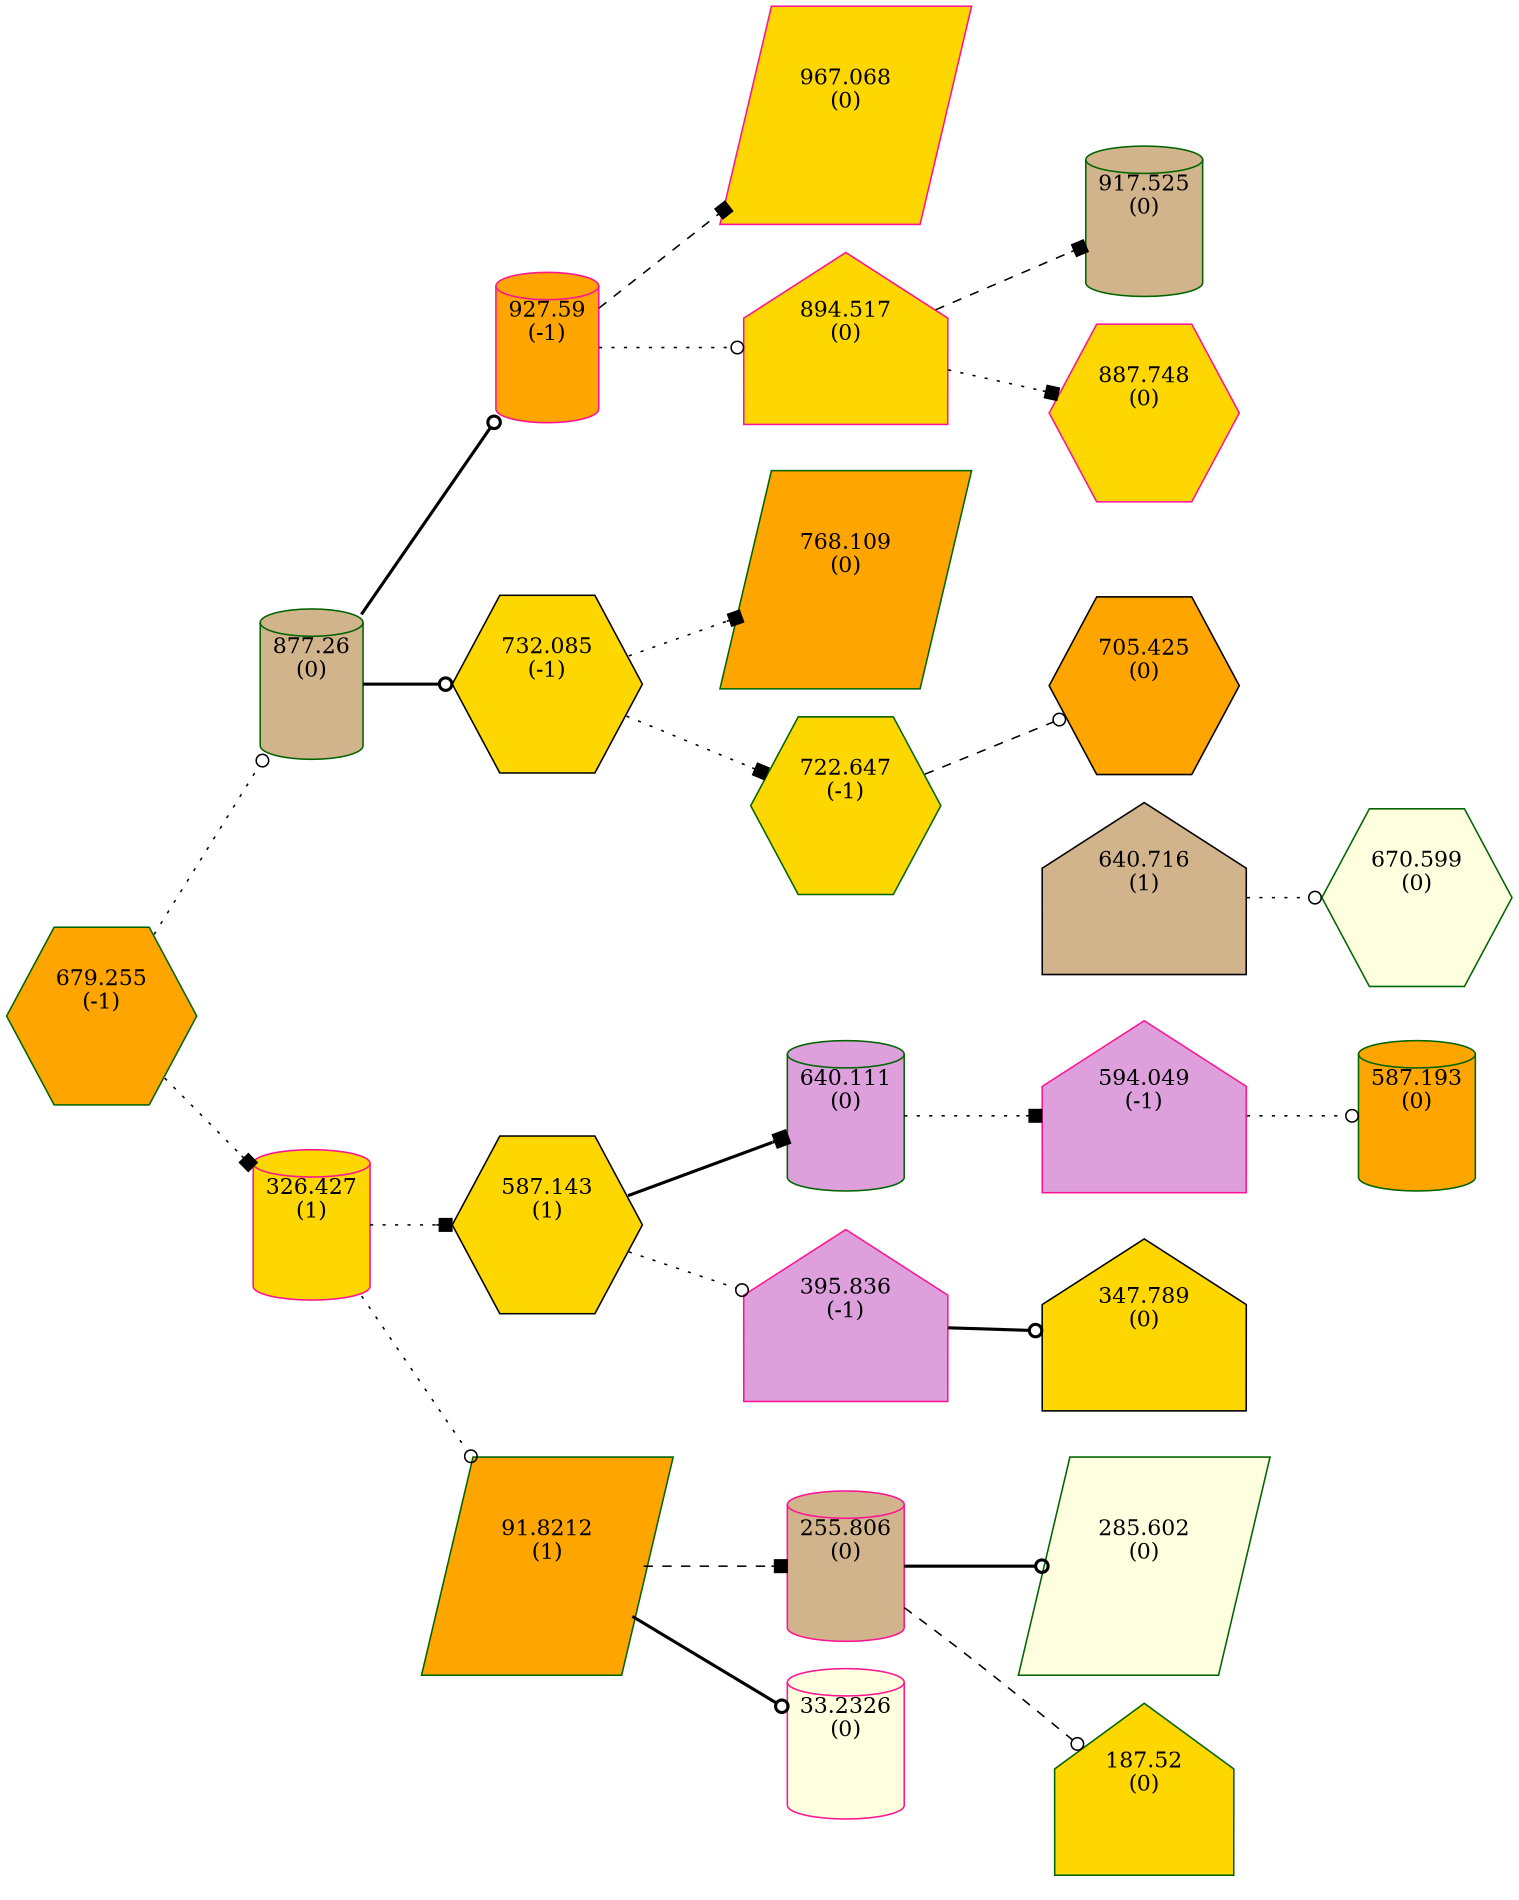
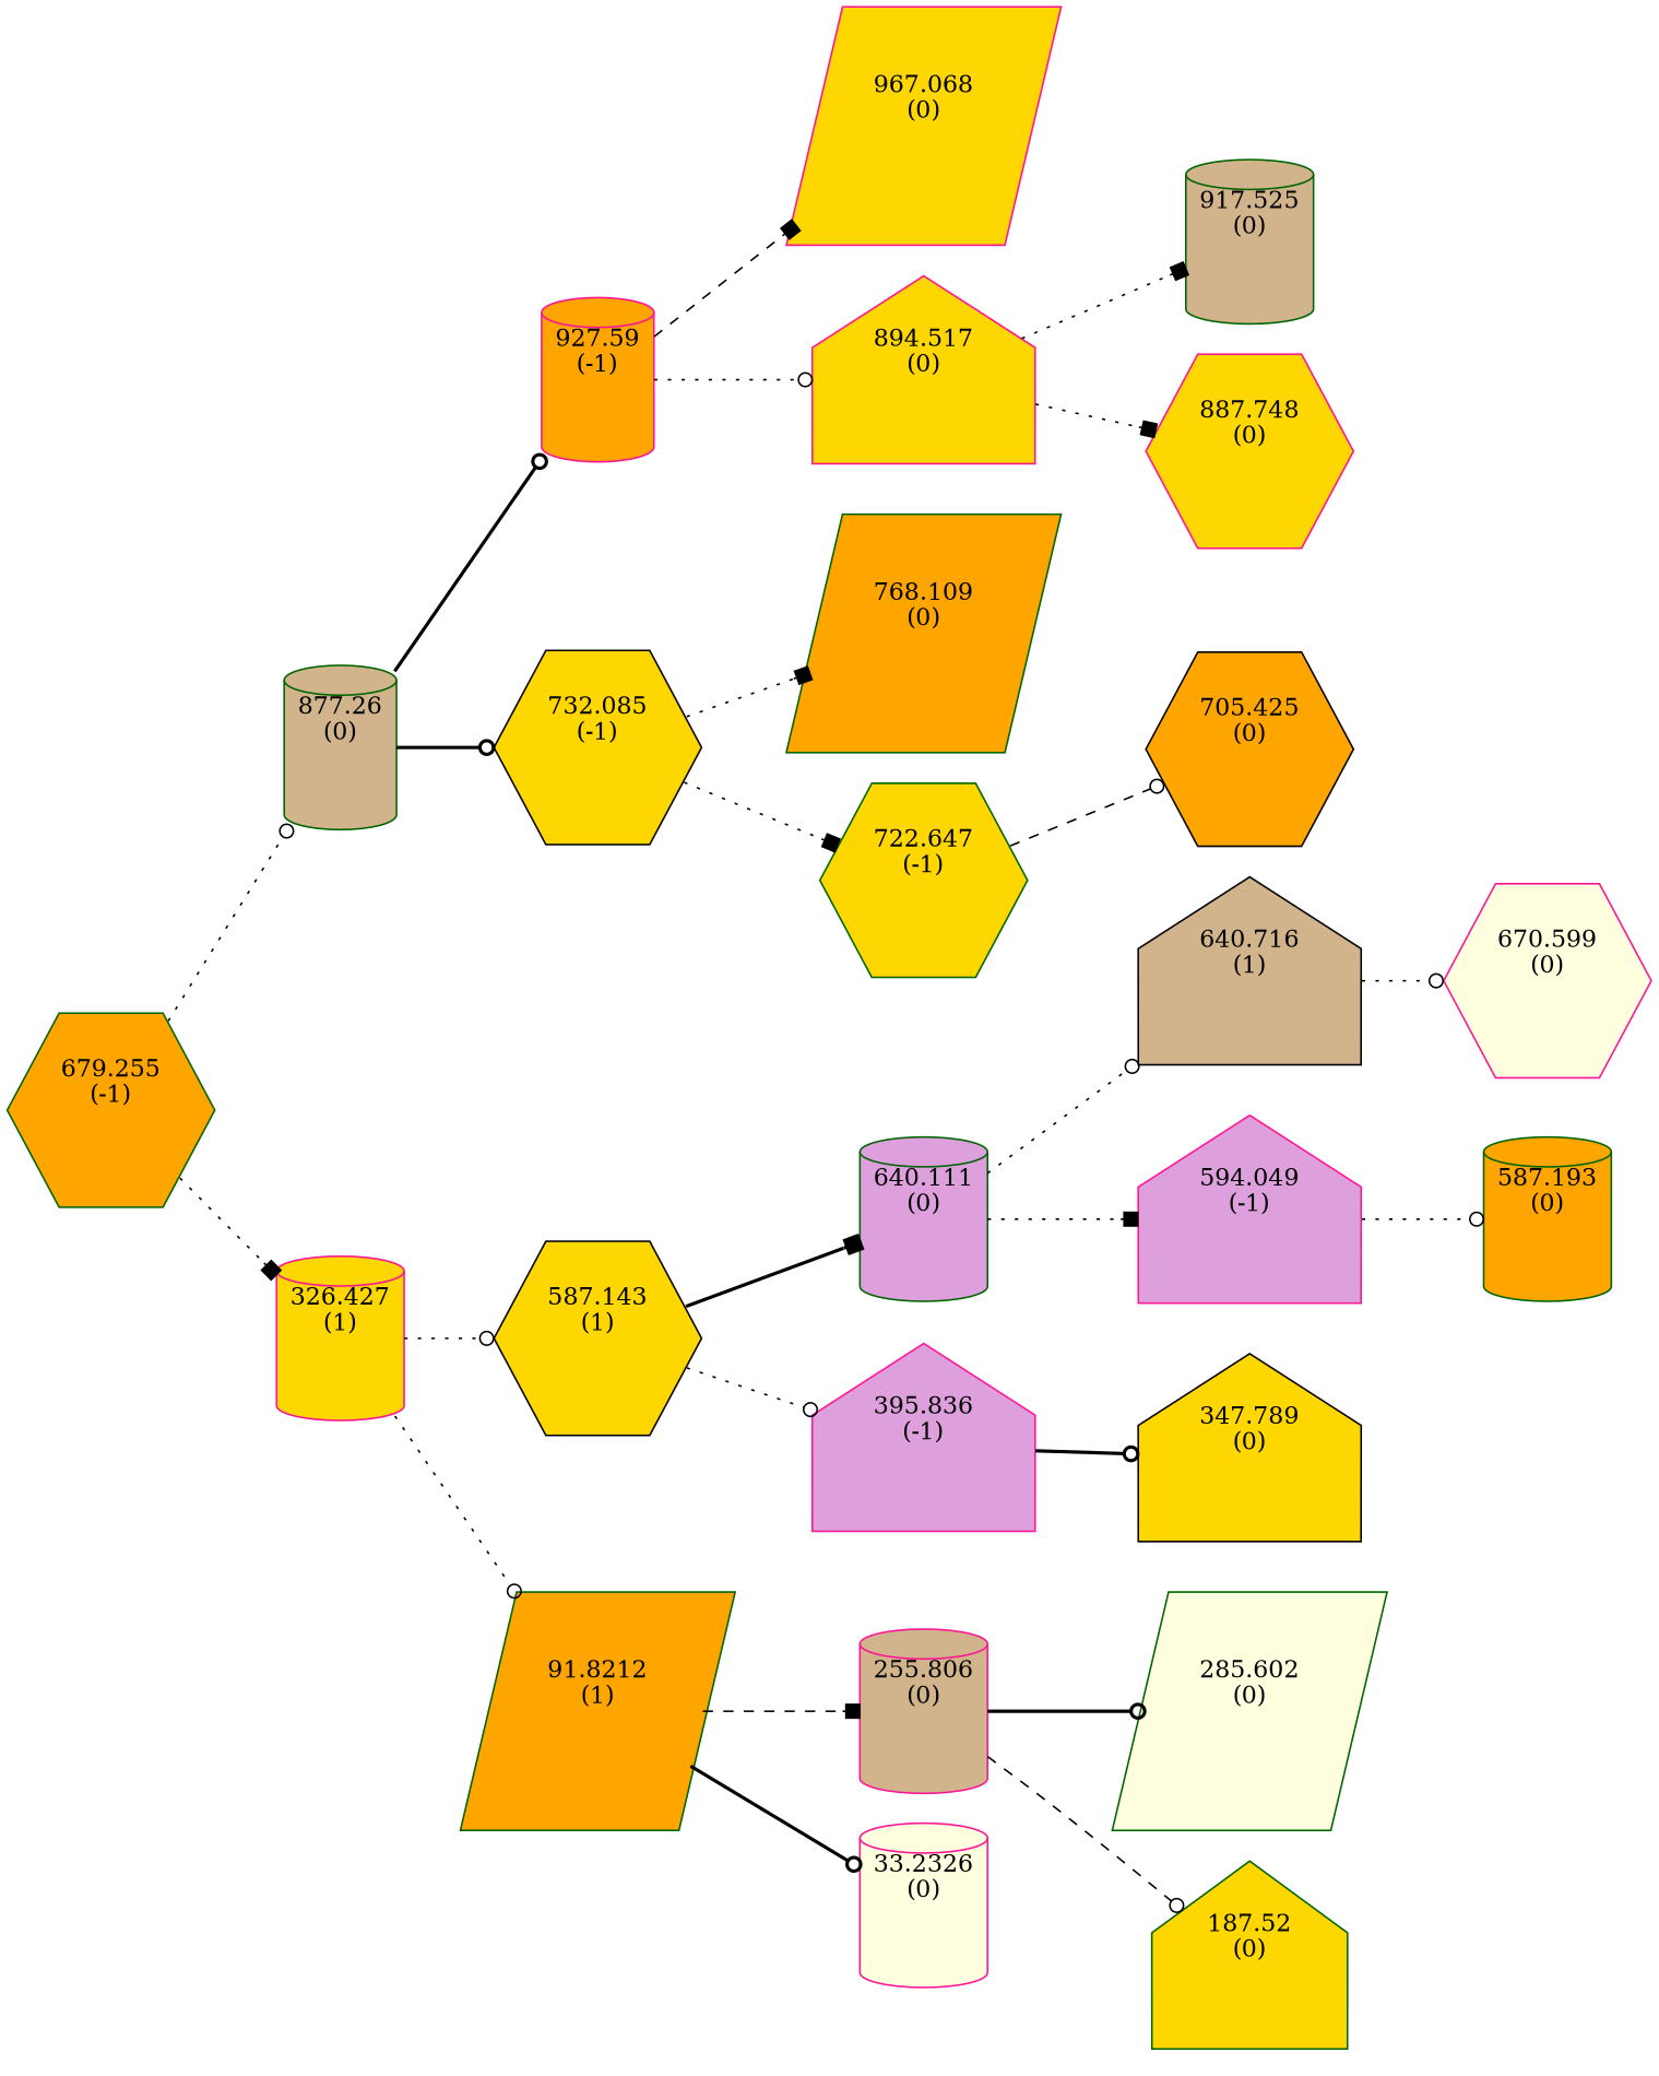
  digraph {
    rankdir=LR
    node [color=darkgreen fillcolor=gold shape=cylinder style=filled]
    edge [arrowhead=odot style=dotted]
    n1 [fillcolor=orange label="679.255\n(-1)\n\n\n" shape=hexagon]
    n2 [fillcolor=tan label="877.26\n(0)\n\n\n"]
    n3 [color=deeppink label="326.427\n(1)\n\n\n"]
    n4 [color=deeppink fillcolor=orange label="927.59\n(-1)\n\n\n"]
    n5 [color=black label="732.085\n(-1)\n\n\n" shape=hexagon]
    n6 [color=black label="587.143\n(1)\n\n\n" shape=hexagon]
    n7 [fillcolor=orange label="91.8212\n(1)\n\n\n" shape=parallelogram]
    n8 [color=deeppink label="967.068\n(0)\n\n\n" shape=parallelogram]
    n9 [color=deeppink label="894.517\n(0)\n\n\n" shape=house]
    n10 [fillcolor=orange label="768.109\n(0)\n\n\n" shape=parallelogram]
    n11 [label="722.647\n(-1)\n\n\n" shape=hexagon]
    n12 [fillcolor=tan label="917.525\n(0)\n\n\n"]
    n13 [color=deeppink label="887.748\n(0)\n\n\n" shape=hexagon]
    n14 [color=black fillcolor=orange label="705.425\n(0)\n\n\n" shape=hexagon]
    n15 [fillcolor=plum label="640.111\n(0)\n\n\n"]
    n16 [color=deeppink fillcolor=plum label="395.836\n(-1)\n\n\n" shape=house]
    n17 [color=deeppink fillcolor=tan label="255.806\n(0)\n\n\n"]
    n18 [color=deeppink fillcolor=lightyellow label="33.2326\n(0)\n\n\n"]
    n19 [color=black fillcolor=tan label="640.716\n(1)\n\n\n" shape=house]
    n20 [color=deeppink fillcolor=plum label="594.049\n(-1)\n\n\n" shape=house]
    n21 [color=black label="347.789\n(0)\n\n\n" shape=house]
-   n22 [fillcolor=lightyellow label="670.599\n(0)\n\n\n" shape=hexagon]
+   n22 [color=deeppink fillcolor=lightyellow label="670.599\n(0)\n\n\n" shape=hexagon]
    n23 [fillcolor=orange label="587.193\n(0)\n\n\n"]
    n24 [fillcolor=lightyellow label="285.602\n(0)\n\n\n" shape=parallelogram]
    n25 [label="187.52\n(0)\n\n\n" shape=house]
    n1 -> n2
    n1 -> n3 [arrowhead=box]
    n2 -> n4 [style=bold]
    n2 -> n5 [style=bold]
-   n3 -> n6 [arrowhead=box]
+   n3 -> n6
    n3 -> n7
    n4 -> n8 [arrowhead=box style=dashed]
    n4 -> n9
    n5 -> n10 [arrowhead=box]
    n5 -> n11 [arrowhead=box]
    n6 -> n15 [arrowhead=box style=bold]
    n6 -> n16
    n7 -> n17 [arrowhead=box style=dashed]
    n7 -> n18 [style=bold]
-   n9 -> n12 [arrowhead=box style=dashed]
+   n9 -> n12 [arrowhead=box]
    n9 -> n13 [arrowhead=box]
    n11 -> n14 [style=dashed]
+   n15 -> n19
    n15 -> n20 [arrowhead=box]
    n16 -> n21 [style=bold]
    n17 -> n24 [style=bold]
    n17 -> n25 [style=dashed]
    n19 -> n22
    n20 -> n23
  }
